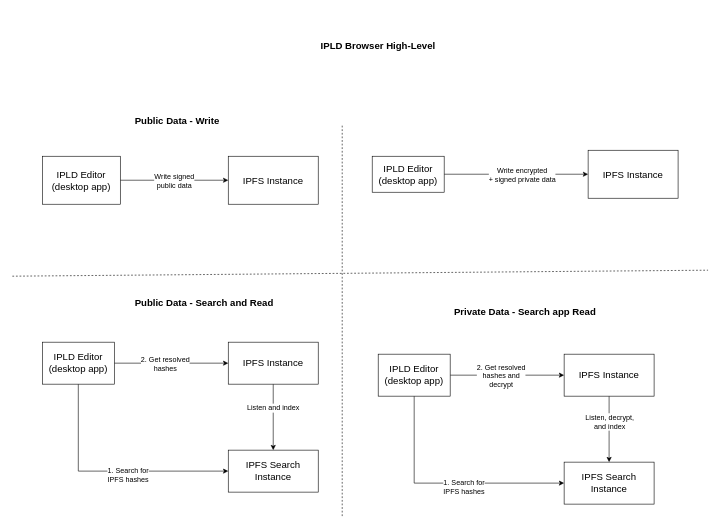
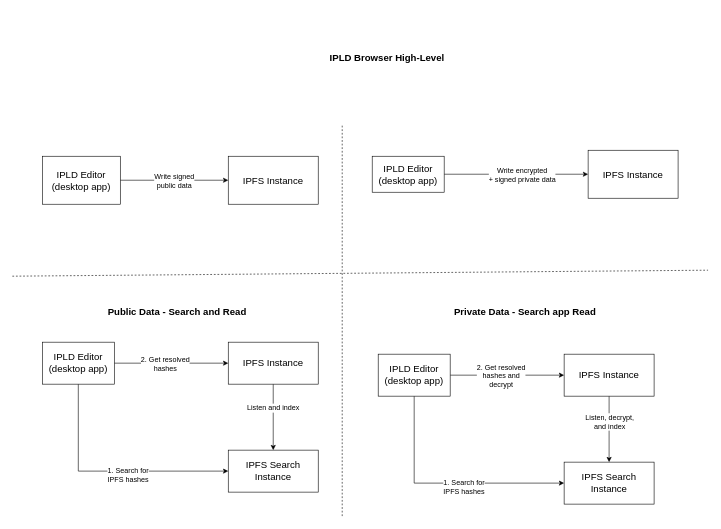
  <mxCell id="0" />
  <mxCell id="1" parent="0" />
- <mxCell id="2" value="IPLD Browser High-Level" style="text;html=1;strokeColor=none;fillColor=none;align=center;verticalAlign=middle;whiteSpace=wrap;rounded=0;fontSize=16;fontStyle=1" vertex="1" parent="1"><mxGeometry x="350" y="20" width="560" height="110" as="geometry" /></mxCell>
- <mxCell id="3" value="Public Data - Write" style="text;html=1;strokeColor=none;fillColor=none;align=center;verticalAlign=middle;whiteSpace=wrap;rounded=0;fontSize=16;fontStyle=1" vertex="1" parent="1"><mxGeometry x="160" y="180" width="270" height="40" as="geometry" /></mxCell>
+ <mxCell id="2" value="IPLD Browser High-Level" style="text;html=1;strokeColor=none;fillColor=none;align=center;verticalAlign=middle;whiteSpace=wrap;rounded=0;fontSize=16;fontStyle=1" vertex="1" parent="1"><mxGeometry x="365" y="40" width="560" height="110" as="geometry" /></mxCell>
  <mxCell id="4" style="edgeStyle=orthogonalEdgeStyle;rounded=0;orthogonalLoop=1;jettySize=auto;html=1;fontSize=16;" edge="1" parent="1" source="6" target="7"><mxGeometry relative="1" as="geometry" /></mxCell>
  <mxCell id="5" value="Write signed&lt;br style=&quot;font-size: 12px;&quot;&gt;public data" style="edgeLabel;html=1;align=center;verticalAlign=middle;resizable=0;points=[];fontSize=12;" vertex="1" connectable="0" parent="4"><mxGeometry x="0.08" y="1" relative="1" as="geometry"><mxPoint x="-7.24" y="1" as="offset" /></mxGeometry></mxCell>
  <mxCell id="6" value="IPLD Editor&lt;br&gt;(desktop app)" style="rounded=0;whiteSpace=wrap;html=1;fontSize=16;" vertex="1" parent="1"><mxGeometry x="70" y="260" width="130" height="80" as="geometry" /></mxCell>
  <mxCell id="7" value="IPFS Instance" style="rounded=0;whiteSpace=wrap;html=1;fontSize=16;" vertex="1" parent="1"><mxGeometry x="380" y="260" width="150" height="80" as="geometry" /></mxCell>
  <mxCell id="8" style="edgeStyle=orthogonalEdgeStyle;rounded=0;orthogonalLoop=1;jettySize=auto;html=1;fontSize=16;" edge="1" parent="1" source="10" target="11"><mxGeometry relative="1" as="geometry"><mxPoint x="900" y="290" as="targetPoint" /></mxGeometry></mxCell>
  <mxCell id="9" value="Write encrypted&lt;br style=&quot;font-size: 12px;&quot;&gt;+ signed private data" style="edgeLabel;html=1;align=center;verticalAlign=middle;resizable=0;points=[];fontSize=12;" vertex="1" connectable="0" parent="8"><mxGeometry x="-0.147" y="2" relative="1" as="geometry"><mxPoint x="27.93" y="2" as="offset" /></mxGeometry></mxCell>
  <mxCell id="10" value="IPLD Editor&lt;br&gt;(desktop app)" style="rounded=0;whiteSpace=wrap;html=1;fontSize=16;" vertex="1" parent="1"><mxGeometry x="620" y="260" width="120" height="60" as="geometry" /></mxCell>
  <mxCell id="11" value="IPFS Instance" style="rounded=0;whiteSpace=wrap;html=1;fontSize=16;" vertex="1" parent="1"><mxGeometry x="980" y="250" width="150" height="80" as="geometry" /></mxCell>
- <mxCell id="12" value="Public Data - Search and Read" style="text;html=1;strokeColor=none;fillColor=none;align=center;verticalAlign=middle;whiteSpace=wrap;rounded=0;fontSize=16;fontStyle=1" vertex="1" parent="1"><mxGeometry x="205" y="485" width="270" height="40" as="geometry" /></mxCell>
+ <mxCell id="12" value="Public Data - Search and Read" style="text;html=1;strokeColor=none;fillColor=none;align=center;verticalAlign=middle;whiteSpace=wrap;rounded=0;fontSize=16;fontStyle=1" vertex="1" parent="1"><mxGeometry x="160" y="500" width="270" height="40" as="geometry" /></mxCell>
  <mxCell id="13" value="Private Data - Search app Read" style="text;html=1;strokeColor=none;fillColor=none;align=center;verticalAlign=middle;whiteSpace=wrap;rounded=0;fontSize=16;fontStyle=1" vertex="1" parent="1"><mxGeometry x="740" y="500" width="270" height="40" as="geometry" /></mxCell>
  <mxCell id="14" style="edgeStyle=orthogonalEdgeStyle;rounded=0;orthogonalLoop=1;jettySize=auto;html=1;entryX=0;entryY=0.5;entryDx=0;entryDy=0;fontSize=12;exitX=0.5;exitY=1;exitDx=0;exitDy=0;" edge="1" parent="1" source="18" target="22"><mxGeometry relative="1" as="geometry" /></mxCell>
  <mxCell id="15" value="1. Search for &lt;br style=&quot;font-size: 12px;&quot;&gt;IPFS hashes" style="edgeLabel;html=1;align=center;verticalAlign=middle;resizable=0;points=[];fontSize=12;" vertex="1" connectable="0" parent="14"><mxGeometry x="0.064" y="-2" relative="1" as="geometry"><mxPoint x="17.07" y="3" as="offset" /></mxGeometry></mxCell>
  <mxCell id="16" style="edgeStyle=orthogonalEdgeStyle;rounded=0;orthogonalLoop=1;jettySize=auto;html=1;entryX=0;entryY=0.5;entryDx=0;entryDy=0;fontSize=16;" edge="1" parent="1" source="18" target="21"><mxGeometry relative="1" as="geometry" /></mxCell>
  <mxCell id="17" value="2. Get resolved&lt;br style=&quot;font-size: 12px;&quot;&gt;hashes" style="edgeLabel;html=1;align=center;verticalAlign=middle;resizable=0;points=[];fontSize=12;" vertex="1" connectable="0" parent="16"><mxGeometry x="-0.121" y="-1" relative="1" as="geometry"><mxPoint as="offset" /></mxGeometry></mxCell>
  <mxCell id="18" value="IPLD Editor&lt;br&gt;(desktop app)" style="rounded=0;whiteSpace=wrap;html=1;fontSize=16;" vertex="1" parent="1"><mxGeometry x="70" y="570" width="120" height="70" as="geometry" /></mxCell>
  <mxCell id="19" style="edgeStyle=orthogonalEdgeStyle;rounded=0;orthogonalLoop=1;jettySize=auto;html=1;exitX=0.5;exitY=1;exitDx=0;exitDy=0;fontSize=12;" edge="1" parent="1" source="21" target="22"><mxGeometry relative="1" as="geometry" /></mxCell>
  <mxCell id="20" value="Listen and index" style="edgeLabel;html=1;align=center;verticalAlign=middle;resizable=0;points=[];fontSize=12;" vertex="1" connectable="0" parent="19"><mxGeometry x="-0.291" y="-1" relative="1" as="geometry"><mxPoint as="offset" /></mxGeometry></mxCell>
  <mxCell id="21" value="IPFS Instance" style="rounded=0;whiteSpace=wrap;html=1;fontSize=16;" vertex="1" parent="1"><mxGeometry x="380" y="570" width="150" height="70" as="geometry" /></mxCell>
  <mxCell id="22" value="IPFS Search Instance" style="rounded=0;whiteSpace=wrap;html=1;fontSize=16;" vertex="1" parent="1"><mxGeometry x="380" y="750" width="150" height="70" as="geometry" /></mxCell>
  <mxCell id="23" style="edgeStyle=orthogonalEdgeStyle;rounded=0;orthogonalLoop=1;jettySize=auto;html=1;entryX=0;entryY=0.5;entryDx=0;entryDy=0;fontSize=16;exitX=0.5;exitY=1;exitDx=0;exitDy=0;" edge="1" parent="1" source="27" target="31"><mxGeometry relative="1" as="geometry" /></mxCell>
  <mxCell id="24" value="1. Search for &lt;br style=&quot;font-size: 12px;&quot;&gt;IPFS hashes" style="edgeLabel;html=1;align=center;verticalAlign=middle;resizable=0;points=[];fontSize=12;" vertex="1" connectable="0" parent="23"><mxGeometry x="0.064" y="-2" relative="1" as="geometry"><mxPoint x="17.07" y="3" as="offset" /></mxGeometry></mxCell>
  <mxCell id="25" style="edgeStyle=orthogonalEdgeStyle;rounded=0;orthogonalLoop=1;jettySize=auto;html=1;entryX=0;entryY=0.5;entryDx=0;entryDy=0;fontSize=16;" edge="1" parent="1" source="27" target="30"><mxGeometry relative="1" as="geometry" /></mxCell>
  <mxCell id="26" value="2. Get resolved&lt;br style=&quot;font-size: 12px;&quot;&gt;hashes and&lt;br style=&quot;font-size: 12px;&quot;&gt;decrypt" style="edgeLabel;html=1;align=center;verticalAlign=middle;resizable=0;points=[];fontSize=12;" vertex="1" connectable="0" parent="25"><mxGeometry x="-0.121" y="-1" relative="1" as="geometry"><mxPoint as="offset" /></mxGeometry></mxCell>
  <mxCell id="27" value="IPLD Editor&lt;br&gt;(desktop app)" style="rounded=0;whiteSpace=wrap;html=1;fontSize=16;" vertex="1" parent="1"><mxGeometry x="630" y="590" width="120" height="70" as="geometry" /></mxCell>
  <mxCell id="28" style="edgeStyle=orthogonalEdgeStyle;rounded=0;orthogonalLoop=1;jettySize=auto;html=1;exitX=0.5;exitY=1;exitDx=0;exitDy=0;entryX=0.5;entryY=0;entryDx=0;entryDy=0;fontSize=12;" edge="1" parent="1" source="30" target="31"><mxGeometry relative="1" as="geometry" /></mxCell>
  <mxCell id="29" value="Listen, decrypt,&lt;br&gt;and index" style="edgeLabel;html=1;align=center;verticalAlign=middle;resizable=0;points=[];fontSize=12;" vertex="1" connectable="0" parent="28"><mxGeometry x="-0.228" relative="1" as="geometry"><mxPoint as="offset" /></mxGeometry></mxCell>
  <mxCell id="30" value="IPFS Instance" style="rounded=0;whiteSpace=wrap;html=1;fontSize=16;" vertex="1" parent="1"><mxGeometry x="940" y="590" width="150" height="70" as="geometry" /></mxCell>
  <mxCell id="31" value="IPFS Search Instance" style="rounded=0;whiteSpace=wrap;html=1;fontSize=16;" vertex="1" parent="1"><mxGeometry x="940" y="770" width="150" height="70" as="geometry" /></mxCell>
  <mxCell id="32" value="" style="endArrow=none;dashed=1;html=1;fontSize=12;" edge="1" parent="1"><mxGeometry width="50" height="50" relative="1" as="geometry"><mxPoint x="570" y="860" as="sourcePoint" /><mxPoint x="570" y="208.621" as="targetPoint" /></mxGeometry></mxCell>
  <mxCell id="33" value="" style="endArrow=none;dashed=1;html=1;fontSize=12;" edge="1" parent="1"><mxGeometry width="50" height="50" relative="1" as="geometry"><mxPoint x="20" y="460" as="sourcePoint" /><mxPoint x="1180" y="450" as="targetPoint" /></mxGeometry></mxCell>
